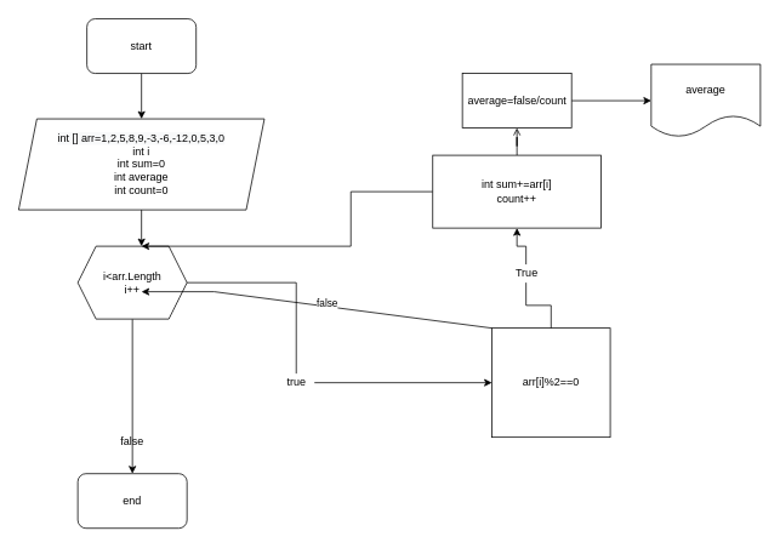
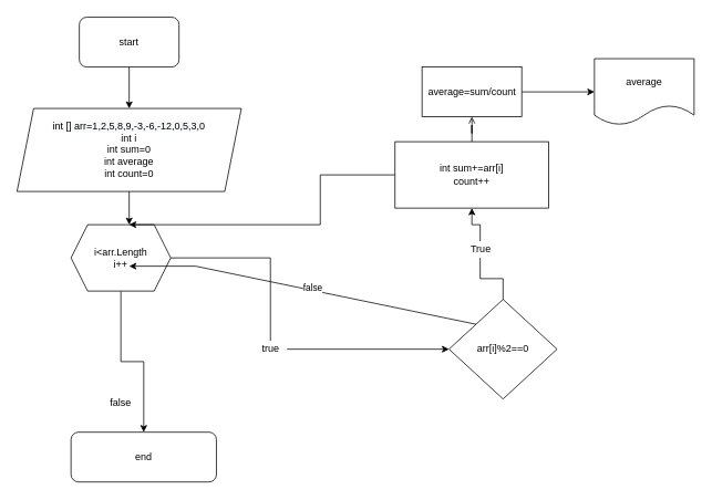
  <mxCell id="0" />
  <mxCell id="1" parent="0" />
  <mxCell id="2" value="" style="edgeStyle=orthogonalEdgeStyle;rounded=0;orthogonalLoop=1;jettySize=auto;html=1;" edge="1" parent="1" source="3" target="5"><mxGeometry relative="1" as="geometry" /></mxCell>
  <mxCell id="3" value="start" style="rounded=1;whiteSpace=wrap;html=1;" vertex="1" parent="1"><mxGeometry x="95" y="20" width="120" height="60" as="geometry" /></mxCell>
  <mxCell id="4" value="" style="edgeStyle=orthogonalEdgeStyle;rounded=0;orthogonalLoop=1;jettySize=auto;html=1;" edge="1" parent="1" source="5" target="8"><mxGeometry relative="1" as="geometry"><Array as="points"><mxPoint x="155" y="340" /><mxPoint x="155" y="340" /></Array></mxGeometry></mxCell>
  <mxCell id="5" value="&lt;span style=&quot;color: rgb(0 , 0 , 0) ; font-family: &amp;#34;helvetica&amp;#34; ; font-size: 12px ; font-style: normal ; font-weight: 400 ; letter-spacing: normal ; text-align: center ; text-indent: 0px ; text-transform: none ; word-spacing: 0px ; background-color: rgb(248 , 249 , 250) ; display: inline ; float: none&quot;&gt;int [] arr=1,2,5,8,9,-3,-6,-12,0,5,3,0&lt;/span&gt;&lt;br&gt;int i&lt;br style=&quot;color: rgb(0 , 0 , 0) ; font-family: &amp;#34;helvetica&amp;#34; ; font-size: 12px ; font-style: normal ; font-weight: 400 ; letter-spacing: normal ; text-align: center ; text-indent: 0px ; text-transform: none ; word-spacing: 0px ; background-color: rgb(248 , 249 , 250)&quot;&gt;int sum=0&lt;br&gt;int average&lt;br&gt;int count=0" style="shape=parallelogram;perimeter=parallelogramPerimeter;whiteSpace=wrap;html=1;fixedSize=1;" vertex="1" parent="1"><mxGeometry x="20" y="130" width="270" height="100" as="geometry" /></mxCell>
  <mxCell id="6" value="" style="edgeStyle=orthogonalEdgeStyle;rounded=0;orthogonalLoop=1;jettySize=auto;html=1;startArrow=none;" edge="1" parent="1" source="20" target="10"><mxGeometry relative="1" as="geometry" /></mxCell>
  <mxCell id="7" value="" style="edgeStyle=orthogonalEdgeStyle;rounded=0;orthogonalLoop=1;jettySize=auto;html=1;" edge="1" parent="1" source="8" target="22"><mxGeometry relative="1" as="geometry" /></mxCell>
  <mxCell id="8" value="i&amp;lt;arr.Length&lt;br&gt;i++" style="shape=hexagon;perimeter=hexagonPerimeter2;whiteSpace=wrap;html=1;fixedSize=1;" vertex="1" parent="1"><mxGeometry x="85" y="270" width="120" height="80" as="geometry" /></mxCell>
  <mxCell id="9" style="edgeStyle=orthogonalEdgeStyle;rounded=0;orthogonalLoop=1;jettySize=auto;html=1;exitX=0.5;exitY=0;exitDx=0;exitDy=0;startArrow=none;" edge="1" parent="1" source="16" target="15"><mxGeometry relative="1" as="geometry"><mxPoint x="520" y="260" as="targetPoint" /></mxGeometry></mxCell>
- <mxCell id="10" value="arr[i]%2==0" style="whiteSpace=wrap;html=1;rounded=0;" vertex="1" parent="1"><mxGeometry x="540" y="360" width="130" height="120" as="geometry" /></mxCell>
+ <mxCell id="10" value="arr[i]%2==0" style="rhombus;whiteSpace=wrap;html=1;" vertex="1" parent="1"><mxGeometry x="540" y="360" width="130" height="120" as="geometry" /></mxCell>
  <mxCell id="11" value="" style="endArrow=classic;html=1;rounded=0;exitX=0;exitY=0;exitDx=0;exitDy=0;" edge="1" parent="1" source="10"><mxGeometry width="50" height="50" relative="1" as="geometry"><mxPoint x="465" y="260" as="sourcePoint" /><mxPoint x="155" y="320" as="targetPoint" /><Array as="points"><mxPoint x="235" y="320" /></Array></mxGeometry></mxCell>
  <mxCell id="12" value="false" style="edgeLabel;html=1;align=center;verticalAlign=middle;resizable=0;points=[];" vertex="1" connectable="0" parent="11"><mxGeometry x="-0.051" y="-4" relative="1" as="geometry"><mxPoint as="offset" /></mxGeometry></mxCell>
  <mxCell id="13" style="edgeStyle=orthogonalEdgeStyle;rounded=0;orthogonalLoop=1;jettySize=auto;html=1;" edge="1" parent="1" source="15"><mxGeometry relative="1" as="geometry"><mxPoint x="155" y="270" as="targetPoint" /><Array as="points"><mxPoint x="385" y="270" /></Array></mxGeometry></mxCell>
  <mxCell id="14" style="edgeStyle=orthogonalEdgeStyle;rounded=0;orthogonalLoop=1;jettySize=auto;html=1;exitX=0.5;exitY=0;exitDx=0;exitDy=0;endArrow=open;" edge="1" parent="1" source="15" target="19"><mxGeometry relative="1" as="geometry"><mxPoint x="568" y="120" as="targetPoint" /></mxGeometry></mxCell>
  <mxCell id="15" value="int sum+=arr[i]&lt;br&gt;count++" style="rounded=0;whiteSpace=wrap;html=1;" vertex="1" parent="1"><mxGeometry x="475" y="170" width="185" height="80" as="geometry" /></mxCell>
  <mxCell id="16" value="True" style="text;html=1;align=center;verticalAlign=middle;resizable=0;points=[];autosize=1;strokeColor=none;fillColor=none;" vertex="1" parent="1"><mxGeometry x="557.5" y="290" width="40" height="20" as="geometry" /></mxCell>
  <mxCell id="17" value="" style="edgeStyle=orthogonalEdgeStyle;rounded=0;orthogonalLoop=1;jettySize=auto;html=1;exitX=0.5;exitY=0;exitDx=0;exitDy=0;endArrow=none;" edge="1" parent="1" source="10" target="16"><mxGeometry relative="1" as="geometry"><mxPoint x="577.5" y="270" as="targetPoint" /><mxPoint x="577.5" y="330" as="sourcePoint" /></mxGeometry></mxCell>
  <mxCell id="18" value="" style="edgeStyle=orthogonalEdgeStyle;rounded=0;orthogonalLoop=1;jettySize=auto;html=1;" edge="1" parent="1" source="19" target="23"><mxGeometry relative="1" as="geometry" /></mxCell>
- <mxCell id="19" value="average=false/count" style="rounded=0;whiteSpace=wrap;html=1;" vertex="1" parent="1"><mxGeometry x="507.5" y="80" width="120" height="60" as="geometry" /></mxCell>
+ <mxCell id="19" value="average=sum/count" style="rounded=0;whiteSpace=wrap;html=1;" vertex="1" parent="1"><mxGeometry x="507.5" y="80" width="120" height="60" as="geometry" /></mxCell>
  <mxCell id="20" value="true" style="text;html=1;align=center;verticalAlign=middle;resizable=0;points=[];autosize=1;strokeColor=none;fillColor=none;" vertex="1" parent="1"><mxGeometry x="305" y="410" width="40" height="20" as="geometry" /></mxCell>
  <mxCell id="21" value="" style="edgeStyle=orthogonalEdgeStyle;rounded=0;orthogonalLoop=1;jettySize=auto;html=1;endArrow=none;" edge="1" parent="1" source="8" target="20"><mxGeometry relative="1" as="geometry"><mxPoint x="205" y="420" as="sourcePoint" /><mxPoint x="540" y="420" as="targetPoint" /></mxGeometry></mxCell>
- <mxCell id="22" value="end" style="rounded=1;whiteSpace=wrap;html=1;" vertex="1" parent="1"><mxGeometry x="85" y="520" width="120" height="60" as="geometry" /></mxCell>
+ <mxCell id="22" value="end" style="rounded=1;whiteSpace=wrap;html=1;" vertex="1" parent="1"><mxGeometry x="85" y="520" width="175" height="60" as="geometry" /></mxCell>
  <mxCell id="23" value="average" style="shape=document;whiteSpace=wrap;html=1;boundedLbl=1;" vertex="1" parent="1"><mxGeometry x="715" y="70" width="120" height="80" as="geometry" /></mxCell>
  <mxCell id="24" value="false" style="text;html=1;strokeColor=none;fillColor=none;align=center;verticalAlign=middle;whiteSpace=wrap;rounded=0;" vertex="1" parent="1"><mxGeometry x="115" y="470" width="60" height="30" as="geometry" /></mxCell>
